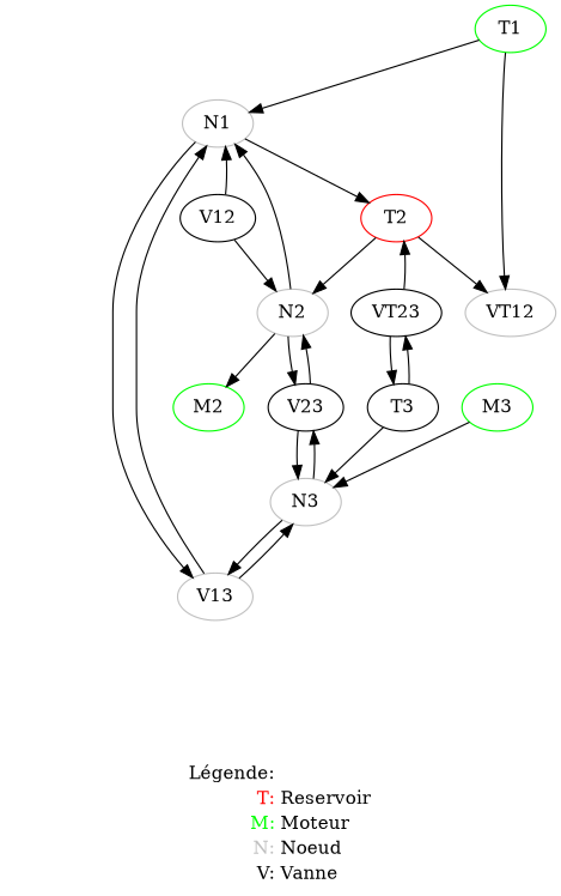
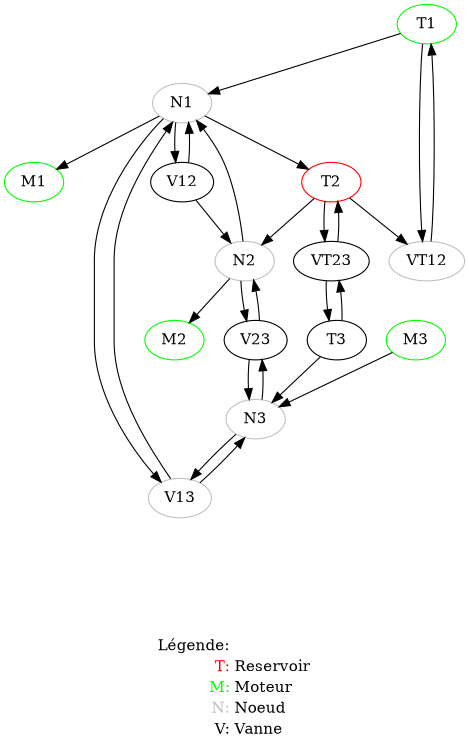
  digraph {
    label=<<TABLE BORDER="0" CELLBORDER="0" CELLSPACING="0"> 	<TR><TD ALIGN="right" >Légende:</TD></TR> 	<TR><TD ALIGN="right" ><FONT COLOR="red">T:</FONT></TD><TD ALIGN="left" >Reservoir</TD></TR> 	<TR><TD ALIGN="right" ><FONT COLOR="green">M:</FONT></TD><TD ALIGN="left" >Moteur</TD></TR> 	<TR><TD ALIGN="right" ><FONT COLOR="grey">N:</FONT></TD><TD ALIGN="left" >Noeud</TD></TR> 	<TR><TD ALIGN="right" ><FONT COLOR="black">V:</FONT></TD><TD ALIGN="left" >Vanne</TD></TR> 	</TABLE>>
    node [color=grey]
    T1 [color=green]
    N1
    VT12
    T2 [color=red]
+   M1 [color=green]
    V12 [color=""]
    V13
    N2
    VT23 [color=""]
    M2 [color=green]
    V23 [color=""]
    T3 [color=black]
    N3
    M3 [color=green]
    T1 -> N1
    T1 -> VT12
    N1 -> T2
+   N1 -> M1
+   N1 -> V12
    N1 -> V13
+   VT12 -> T1
    T2 -> VT12
    T2 -> N2
+   T2 -> VT23
    V12 -> N1
    V12 -> N2
    V13 -> N1
    V13 -> N3
    N2 -> N1
    N2 -> M2
    N2 -> V23
    VT23 -> T2
    VT23 -> T3
    V23 -> N2
    V23 -> N3
    T3 -> VT23
    T3 -> N3
    N3 -> V13
    N3 -> V23
    M3 -> N3
  }
